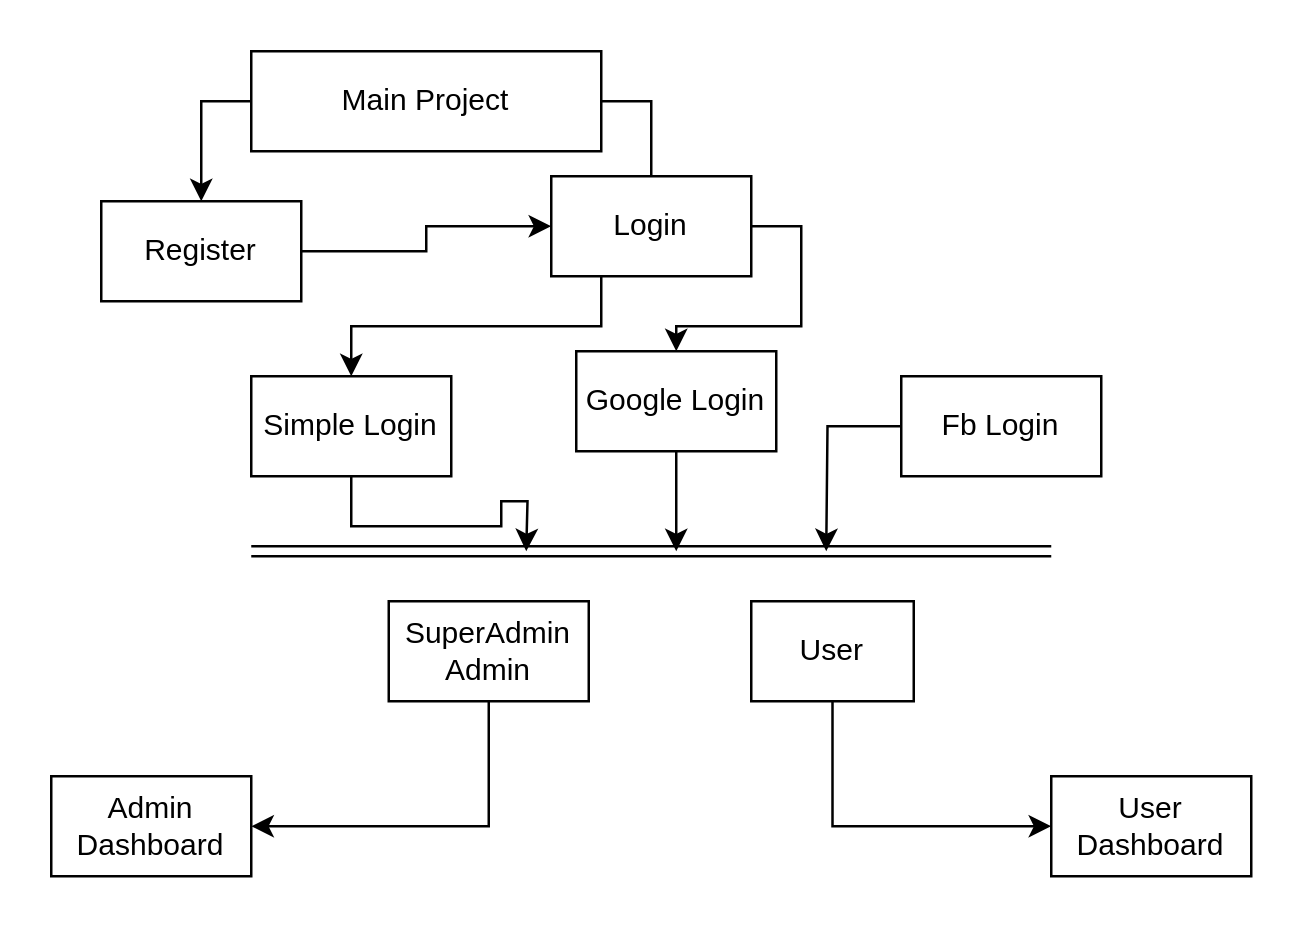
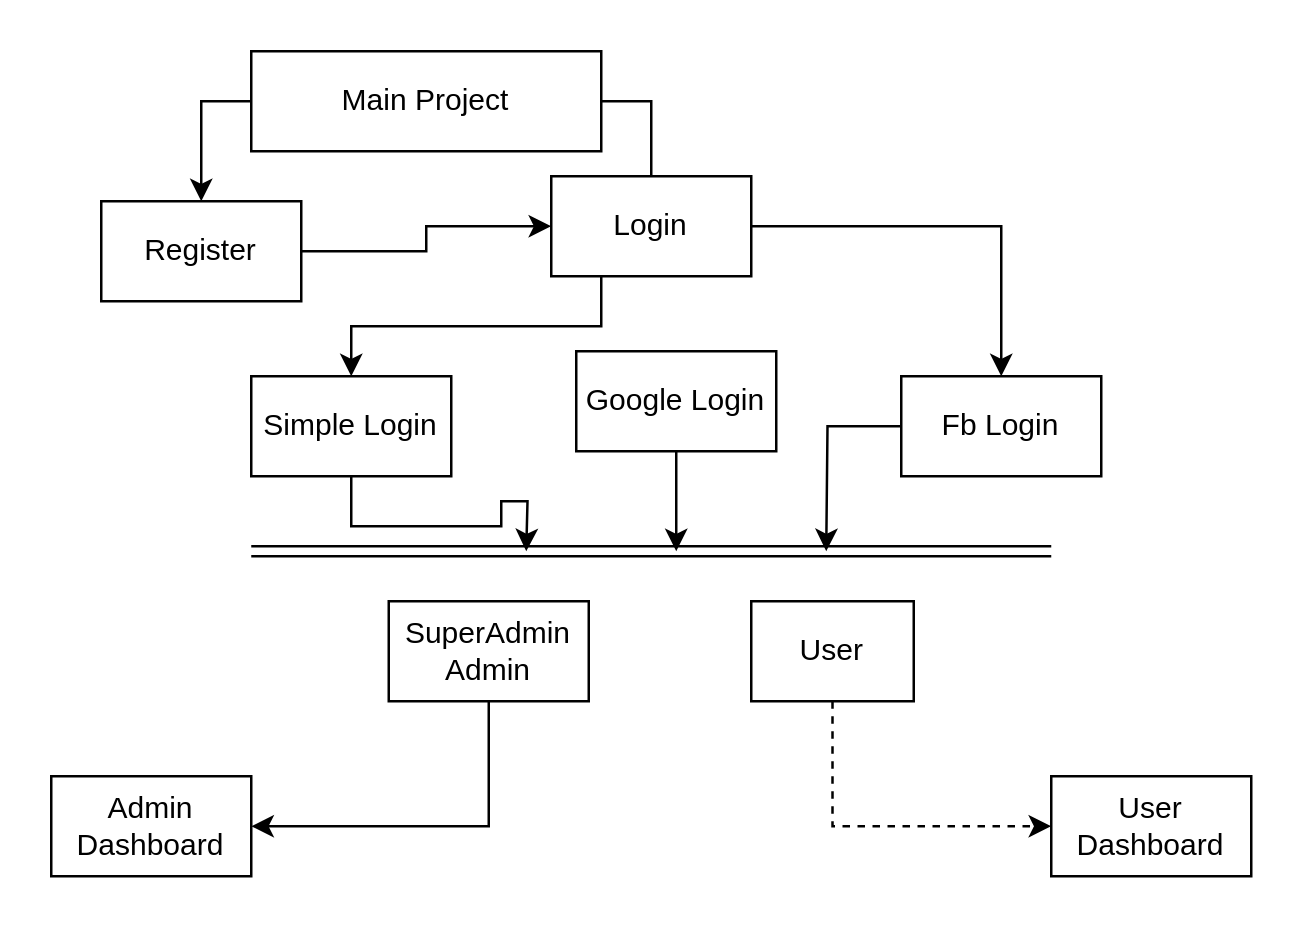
  <mxCell id="0" />
  <mxCell id="1" parent="0" />
  <mxCell id="2" style="edgeStyle=orthogonalEdgeStyle;rounded=0;orthogonalLoop=1;jettySize=auto;html=1;exitX=0;exitY=0.5;exitDx=0;exitDy=0;entryX=0.5;entryY=0;entryDx=0;entryDy=0;" edge="1" parent="1" source="4" target="6"><mxGeometry relative="1" as="geometry" /></mxCell>
  <mxCell id="3" style="edgeStyle=orthogonalEdgeStyle;rounded=0;orthogonalLoop=1;jettySize=auto;html=1;exitX=1;exitY=0.5;exitDx=0;exitDy=0;entryX=0.5;entryY=0;entryDx=0;entryDy=0;endArrow=none;" edge="1" parent="1" source="4" target="10"><mxGeometry relative="1" as="geometry" /></mxCell>
  <mxCell id="4" value="Main Project" style="rounded=0;whiteSpace=wrap;html=1;" vertex="1" parent="1"><mxGeometry x="100" y="20" width="140" height="40" as="geometry" /></mxCell>
  <mxCell id="5" style="edgeStyle=orthogonalEdgeStyle;rounded=0;orthogonalLoop=1;jettySize=auto;html=1;exitX=1;exitY=0.5;exitDx=0;exitDy=0;entryX=0;entryY=0.5;entryDx=0;entryDy=0;" edge="1" parent="1" source="6" target="10"><mxGeometry relative="1" as="geometry" /></mxCell>
  <mxCell id="6" value="Register" style="rounded=0;whiteSpace=wrap;html=1;" vertex="1" parent="1"><mxGeometry x="40" y="80" width="80" height="40" as="geometry" /></mxCell>
  <mxCell id="7" style="edgeStyle=orthogonalEdgeStyle;rounded=0;orthogonalLoop=1;jettySize=auto;html=1;exitX=0.5;exitY=1;exitDx=0;exitDy=0;" edge="1" parent="1" source="6" target="6"><mxGeometry relative="1" as="geometry" /></mxCell>
- <mxCell id="8" style="edgeStyle=orthogonalEdgeStyle;rounded=0;orthogonalLoop=1;jettySize=auto;html=1;exitX=1;exitY=0.5;exitDx=0;exitDy=0;" edge="1" parent="1" source="10" target="14"><mxGeometry relative="1" as="geometry" /></mxCell>
+ <mxCell id="8" style="edgeStyle=orthogonalEdgeStyle;rounded=0;orthogonalLoop=1;jettySize=auto;html=1;exitX=1;exitY=0.5;exitDx=0;exitDy=0;entryX=0.5;entryY=0;entryDx=0;entryDy=0;" edge="1" parent="1" source="10" target="16"><mxGeometry relative="1" as="geometry" /></mxCell>
  <mxCell id="9" style="edgeStyle=orthogonalEdgeStyle;rounded=0;orthogonalLoop=1;jettySize=auto;html=1;exitX=0.25;exitY=1;exitDx=0;exitDy=0;entryX=0.5;entryY=0;entryDx=0;entryDy=0;" edge="1" parent="1" source="10" target="12"><mxGeometry relative="1" as="geometry" /></mxCell>
  <mxCell id="10" value="Login" style="rounded=0;whiteSpace=wrap;html=1;" vertex="1" parent="1"><mxGeometry x="220" y="70" width="80" height="40" as="geometry" /></mxCell>
  <mxCell id="11" style="edgeStyle=orthogonalEdgeStyle;rounded=0;orthogonalLoop=1;jettySize=auto;html=1;exitX=0.5;exitY=1;exitDx=0;exitDy=0;" edge="1" parent="1" source="12"><mxGeometry relative="1" as="geometry"><mxPoint x="210" y="220" as="targetPoint" /></mxGeometry></mxCell>
  <mxCell id="12" value="Simple Login" style="rounded=0;whiteSpace=wrap;html=1;" vertex="1" parent="1"><mxGeometry x="100" y="150" width="80" height="40" as="geometry" /></mxCell>
  <mxCell id="13" style="edgeStyle=orthogonalEdgeStyle;rounded=0;orthogonalLoop=1;jettySize=auto;html=1;" edge="1" parent="1" source="14"><mxGeometry relative="1" as="geometry"><mxPoint x="270" y="220" as="targetPoint" /></mxGeometry></mxCell>
  <mxCell id="14" value="Google Login" style="rounded=0;whiteSpace=wrap;html=1;" vertex="1" parent="1"><mxGeometry x="230" y="140" width="80" height="40" as="geometry" /></mxCell>
  <mxCell id="15" style="edgeStyle=orthogonalEdgeStyle;rounded=0;orthogonalLoop=1;jettySize=auto;html=1;" edge="1" parent="1" source="16"><mxGeometry relative="1" as="geometry"><mxPoint x="330" y="220" as="targetPoint" /></mxGeometry></mxCell>
  <mxCell id="16" value="Fb Login" style="rounded=0;whiteSpace=wrap;html=1;" vertex="1" parent="1"><mxGeometry x="360" y="150" width="80" height="40" as="geometry" /></mxCell>
  <mxCell id="17" style="edgeStyle=orthogonalEdgeStyle;rounded=0;orthogonalLoop=1;jettySize=auto;html=1;exitX=0.5;exitY=1;exitDx=0;exitDy=0;entryX=1;entryY=0.5;entryDx=0;entryDy=0;" edge="1" parent="1" source="18" target="22"><mxGeometry relative="1" as="geometry" /></mxCell>
  <mxCell id="18" value="SuperAdmin&lt;div&gt;Admin&lt;/div&gt;" style="rounded=0;whiteSpace=wrap;html=1;" vertex="1" parent="1"><mxGeometry x="155" y="240" width="80" height="40" as="geometry" /></mxCell>
- <mxCell id="19" style="edgeStyle=orthogonalEdgeStyle;rounded=0;orthogonalLoop=1;jettySize=auto;html=1;exitX=0.5;exitY=1;exitDx=0;exitDy=0;entryX=0;entryY=0.5;entryDx=0;entryDy=0;" edge="1" parent="1" source="20" target="23"><mxGeometry relative="1" as="geometry" /></mxCell>
+ <mxCell id="19" style="edgeStyle=orthogonalEdgeStyle;rounded=0;orthogonalLoop=1;jettySize=auto;html=1;exitX=0.5;exitY=1;exitDx=0;exitDy=0;entryX=0;entryY=0.5;entryDx=0;entryDy=0;dashed=1;" edge="1" parent="1" source="20" target="23"><mxGeometry relative="1" as="geometry" /></mxCell>
  <mxCell id="20" value="User" style="rounded=0;whiteSpace=wrap;html=1;" vertex="1" parent="1"><mxGeometry x="300" y="240" width="65" height="40" as="geometry" /></mxCell>
  <mxCell id="21" value="" style="shape=link;html=1;rounded=0;" edge="1" parent="1"><mxGeometry width="100" relative="1" as="geometry"><mxPoint x="100" y="220" as="sourcePoint" /><mxPoint x="420" y="220" as="targetPoint" /></mxGeometry></mxCell>
  <mxCell id="22" value="Admin Dashboard" style="rounded=0;whiteSpace=wrap;html=1;" vertex="1" parent="1"><mxGeometry x="20" y="310" width="80" height="40" as="geometry" /></mxCell>
  <mxCell id="23" value="User Dashboard" style="rounded=0;whiteSpace=wrap;html=1;" vertex="1" parent="1"><mxGeometry x="420" y="310" width="80" height="40" as="geometry" /></mxCell>
